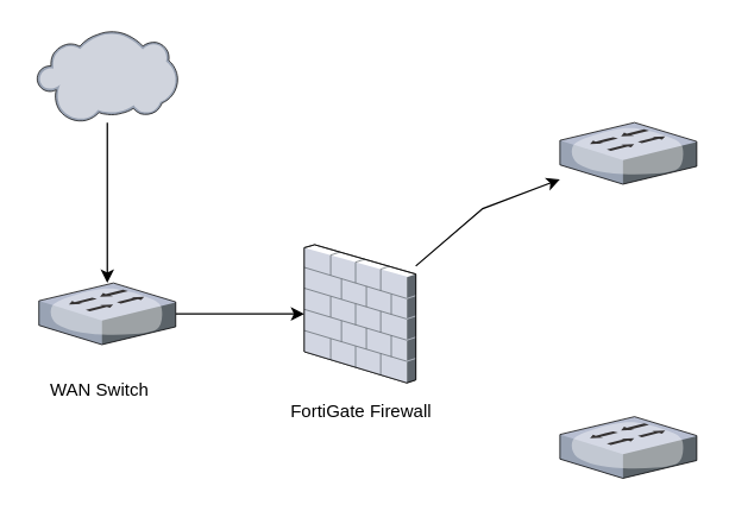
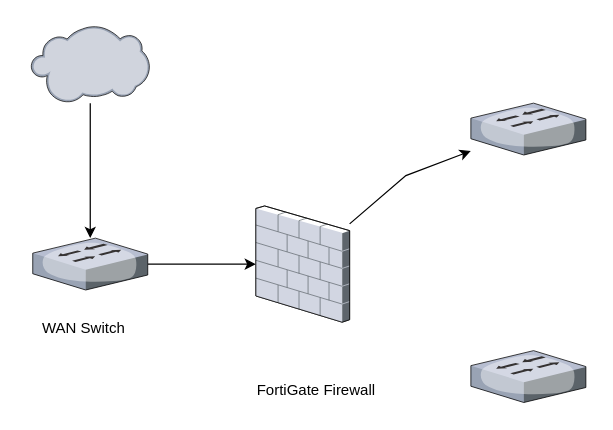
  <mxCell id="0" />
  <mxCell id="1" parent="0" />
  <mxCell id="2" value="" style="edgeStyle=orthogonalEdgeStyle;rounded=0;orthogonalLoop=1;jettySize=auto;html=1;" edge="1" parent="1" source="3" target="5"><mxGeometry relative="1" as="geometry" /></mxCell>
  <mxCell id="3" value="" style="verticalLabelPosition=bottom;sketch=0;aspect=fixed;html=1;verticalAlign=top;strokeColor=none;align=center;outlineConnect=0;shape=mxgraph.citrix.cloud;" vertex="1" parent="1"><mxGeometry x="24" y="20" width="95" height="62" as="geometry" /></mxCell>
  <mxCell id="4" value="" style="edgeStyle=orthogonalEdgeStyle;rounded=0;orthogonalLoop=1;jettySize=auto;html=1;" edge="1" parent="1" source="5" target="7"><mxGeometry relative="1" as="geometry" /></mxCell>
  <mxCell id="5" value="" style="verticalLabelPosition=bottom;sketch=0;aspect=fixed;html=1;verticalAlign=top;strokeColor=none;align=center;outlineConnect=0;shape=mxgraph.citrix.switch;" vertex="1" parent="1"><mxGeometry x="25.5" y="190" width="92" height="41.5" as="geometry" /></mxCell>
  <mxCell id="6" value="WAN Switch" style="text;html=1;align=center;verticalAlign=middle;resizable=0;points=[];autosize=1;strokeColor=none;fillColor=none;" vertex="1" parent="1"><mxGeometry x="20.5" y="246.5" width="90" height="30" as="geometry" /></mxCell>
  <mxCell id="7" value="" style="verticalLabelPosition=bottom;sketch=0;aspect=fixed;html=1;verticalAlign=top;strokeColor=none;align=center;outlineConnect=0;shape=mxgraph.citrix.firewall;" vertex="1" parent="1"><mxGeometry x="204" y="164.25" width="75" height="93" as="geometry" /></mxCell>
- <mxCell id="8" value="FortiGate Firewall" style="text;html=1;align=center;verticalAlign=middle;resizable=0;points=[];autosize=1;strokeColor=none;fillColor=none;" vertex="1" parent="1"><mxGeometry x="181.5" y="261.5" width="120" height="30" as="geometry" /></mxCell>
+ <mxCell id="8" value="FortiGate Firewall" style="text;html=1;align=center;verticalAlign=middle;resizable=0;points=[];autosize=1;strokeColor=none;fillColor=none;" vertex="1" parent="1"><mxGeometry x="191.5" y="296.5" width="120" height="30" as="geometry" /></mxCell>
  <mxCell id="9" value="" style="verticalLabelPosition=bottom;sketch=0;aspect=fixed;html=1;verticalAlign=top;strokeColor=none;align=center;outlineConnect=0;shape=mxgraph.citrix.switch;" vertex="1" parent="1"><mxGeometry x="376" y="280" width="92" height="41.5" as="geometry" /></mxCell>
  <mxCell id="10" value="" style="verticalLabelPosition=bottom;sketch=0;aspect=fixed;html=1;verticalAlign=top;strokeColor=none;align=center;outlineConnect=0;shape=mxgraph.citrix.switch;" vertex="1" parent="1"><mxGeometry x="376" y="82" width="92" height="41.5" as="geometry" /></mxCell>
  <mxCell id="11" value="" style="endArrow=classic;html=1;rounded=0;" edge="1" parent="1" source="7" target="10"><mxGeometry width="50" height="50" relative="1" as="geometry"><mxPoint x="304" y="320" as="sourcePoint" /><mxPoint x="354" y="270" as="targetPoint" /><Array as="points"><mxPoint x="324" y="140" /></Array></mxGeometry></mxCell>
